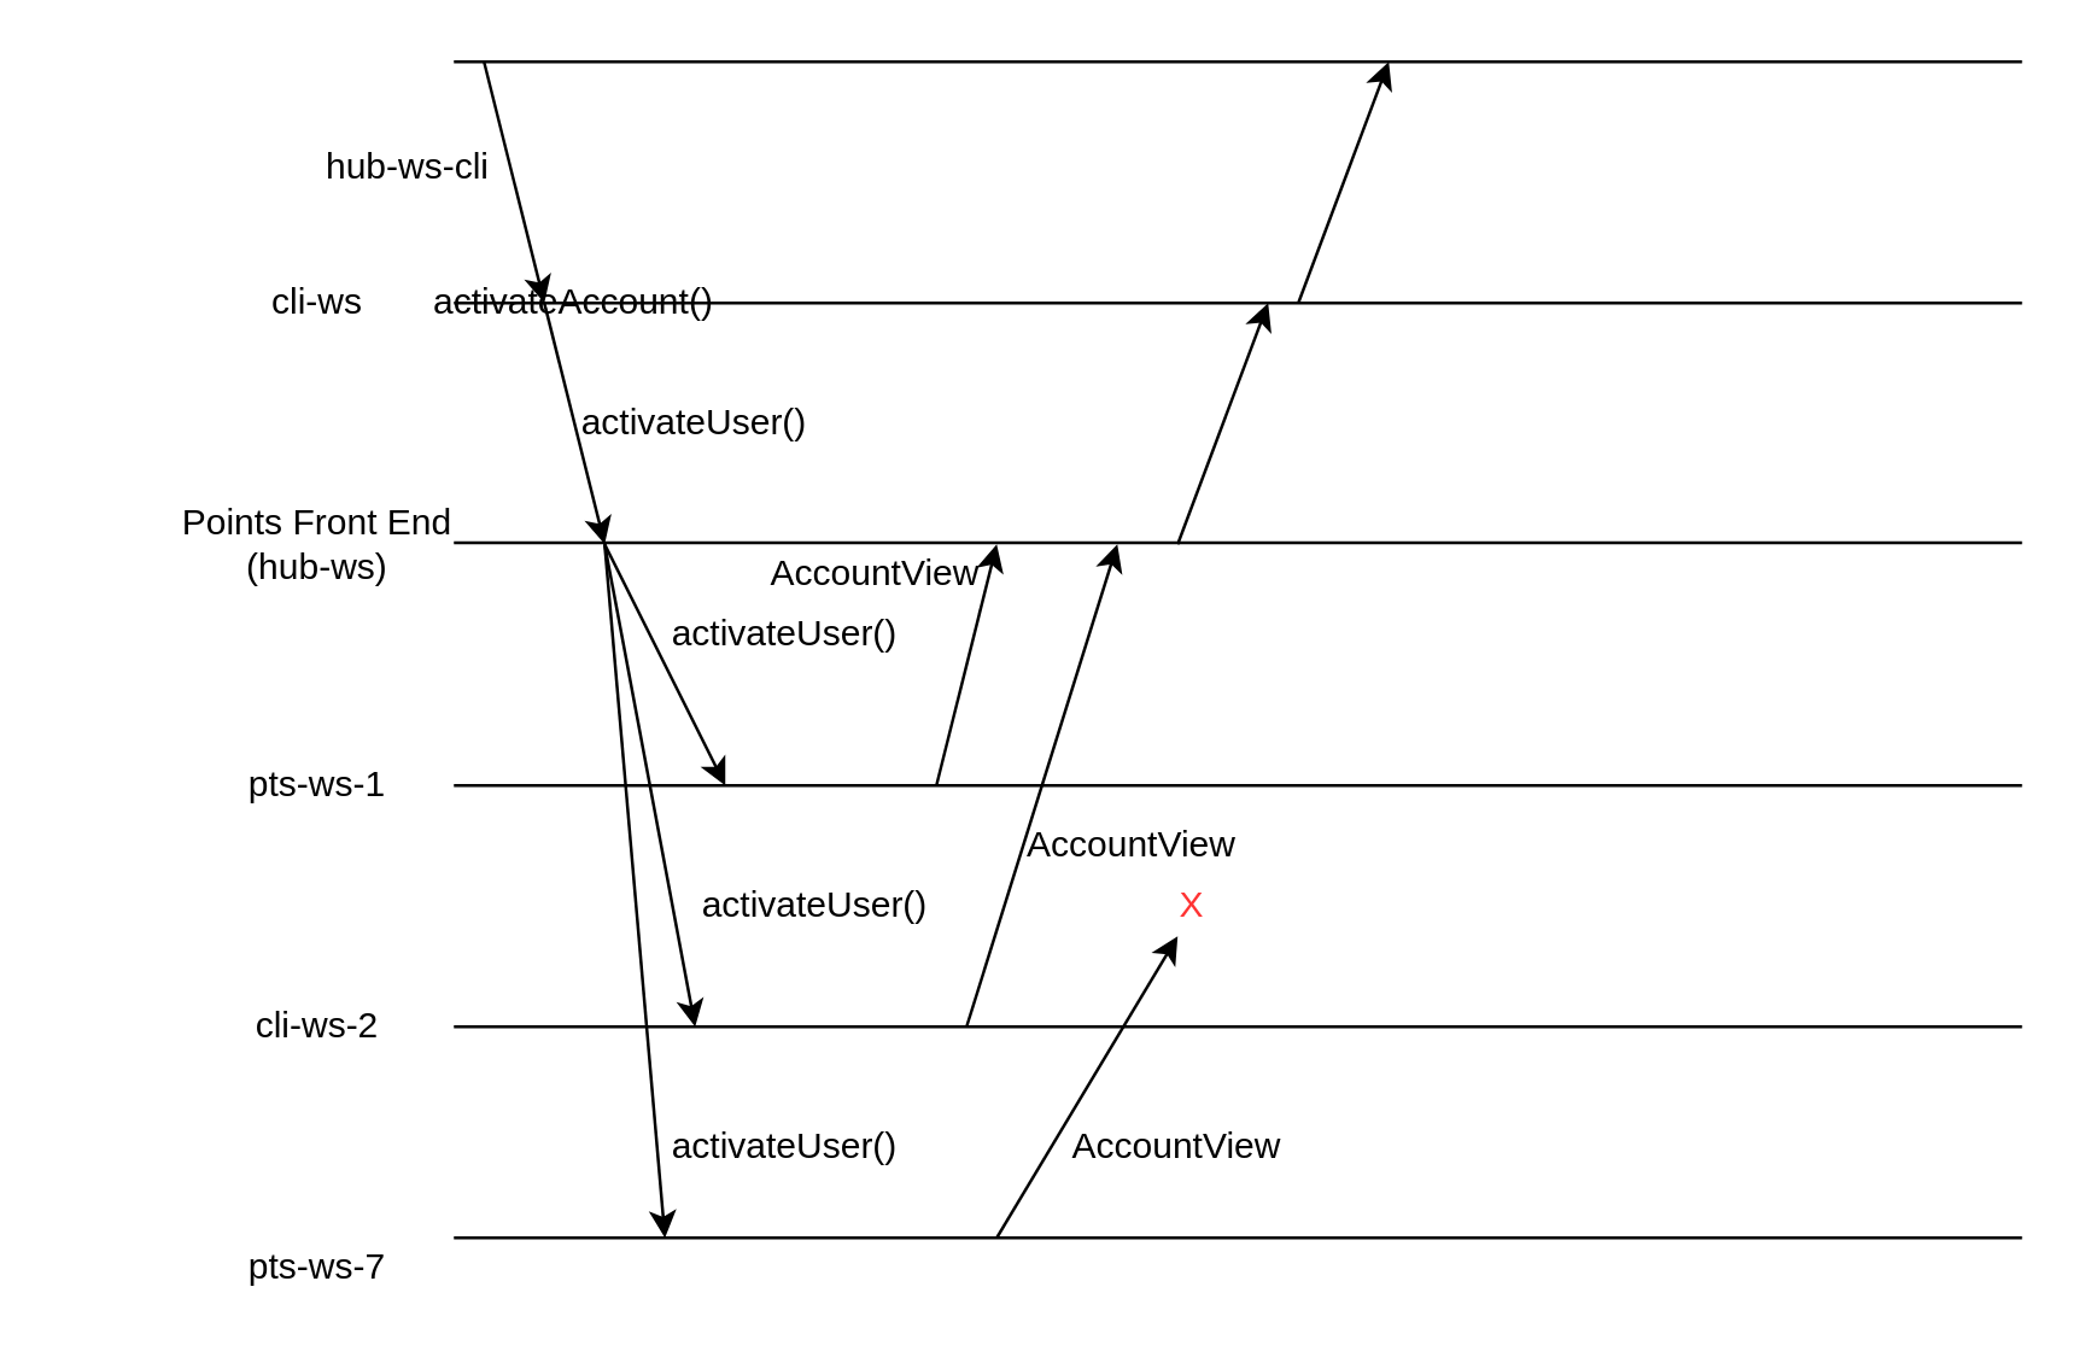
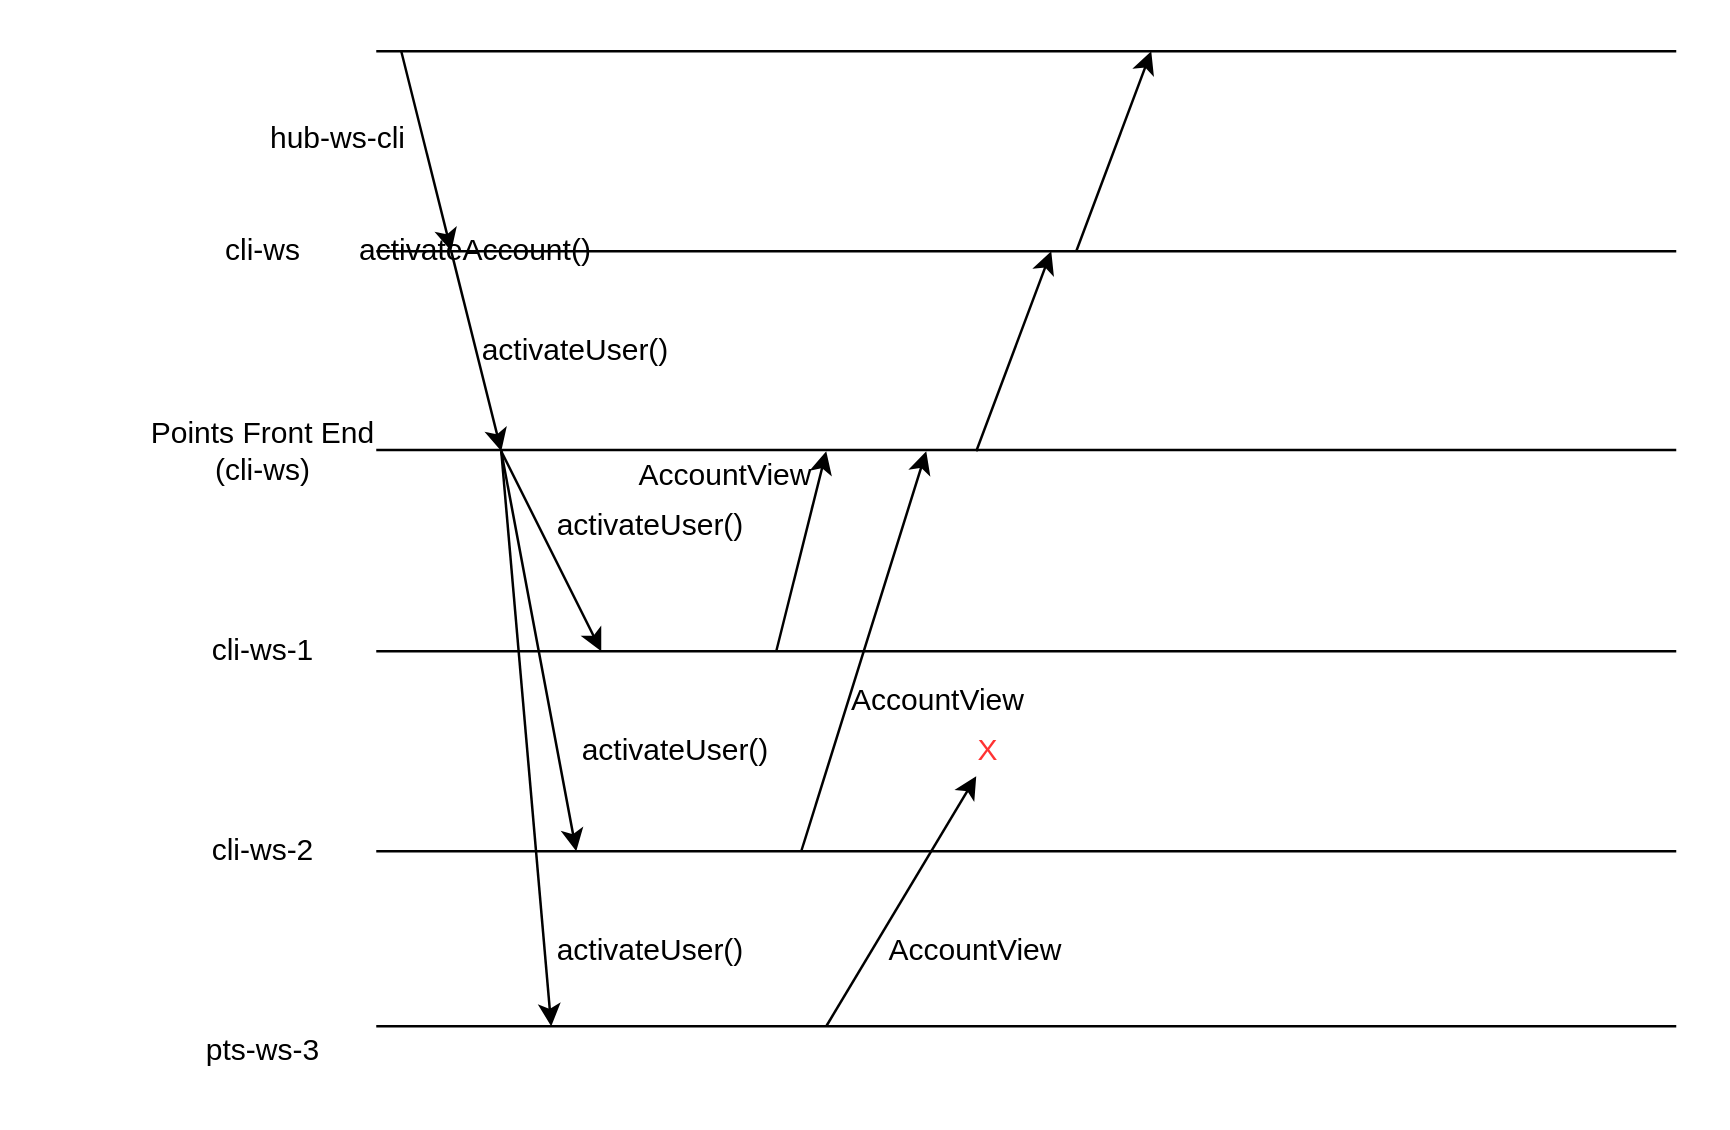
  <mxCell id="0" />
  <mxCell id="1" parent="0" />
  <mxCell id="2" value="" style="endArrow=none;html=1;" edge="1" parent="1"><mxGeometry width="50" height="50" relative="1" as="geometry"><mxPoint x="150" y="20" as="sourcePoint" /><mxPoint x="670" y="20" as="targetPoint" /></mxGeometry></mxCell>
  <mxCell id="3" value="" style="endArrow=none;html=1;" edge="1" parent="1"><mxGeometry width="50" height="50" relative="1" as="geometry"><mxPoint x="150" y="100" as="sourcePoint" /><mxPoint x="670" y="100" as="targetPoint" /></mxGeometry></mxCell>
  <mxCell id="4" value="" style="endArrow=none;html=1;" edge="1" parent="1"><mxGeometry width="50" height="50" relative="1" as="geometry"><mxPoint x="150" y="179.5" as="sourcePoint" /><mxPoint x="670" y="179.5" as="targetPoint" /></mxGeometry></mxCell>
  <mxCell id="5" value="" style="endArrow=none;html=1;" edge="1" parent="1"><mxGeometry width="50" height="50" relative="1" as="geometry"><mxPoint x="150" y="260" as="sourcePoint" /><mxPoint x="670" y="260" as="targetPoint" /></mxGeometry></mxCell>
  <mxCell id="6" value="" style="endArrow=none;html=1;" edge="1" parent="1"><mxGeometry width="50" height="50" relative="1" as="geometry"><mxPoint x="150" y="340" as="sourcePoint" /><mxPoint x="670" y="340" as="targetPoint" /></mxGeometry></mxCell>
  <mxCell id="7" value="activateAccount()" style="text;html=1;strokeColor=none;fillColor=none;align=center;verticalAlign=middle;whiteSpace=wrap;rounded=0;" vertex="1" parent="1"><mxGeometry x="170" y="90" width="40" height="20" as="geometry" /></mxCell>
  <mxCell id="8" value="&lt;div&gt;hub-ws-cli&lt;/div&gt;" style="text;html=1;strokeColor=none;fillColor=none;align=center;verticalAlign=middle;whiteSpace=wrap;rounded=0;" vertex="1" parent="1"><mxGeometry x="105" y="45" width="60" height="20" as="geometry" /></mxCell>
  <mxCell id="9" value="cli-ws" style="text;html=1;strokeColor=none;fillColor=none;align=center;verticalAlign=middle;whiteSpace=wrap;rounded=0;" vertex="1" parent="1"><mxGeometry x="75" y="90" width="60" height="20" as="geometry" /></mxCell>
- <mxCell id="10" value="&lt;div&gt;Points Front End &lt;br&gt;&lt;/div&gt;&lt;div&gt;(hub-ws)&lt;/div&gt;" style="text;html=1;strokeColor=none;fillColor=none;align=center;verticalAlign=middle;whiteSpace=wrap;rounded=0;" vertex="1" parent="1"><mxGeometry x="20" y="170" width="170" height="20" as="geometry" /></mxCell>
- <mxCell id="11" value="pts-ws-1" style="text;html=1;strokeColor=none;fillColor=none;align=center;verticalAlign=middle;whiteSpace=wrap;rounded=0;" vertex="1" parent="1"><mxGeometry x="60" y="250" width="90" height="20" as="geometry" /></mxCell>
+ <mxCell id="10" value="&lt;div&gt;Points Front End &lt;br&gt;&lt;/div&gt;&lt;div&gt;(cli-ws)&lt;/div&gt;" style="text;html=1;strokeColor=none;fillColor=none;align=center;verticalAlign=middle;whiteSpace=wrap;rounded=0;" vertex="1" parent="1"><mxGeometry x="20" y="170" width="170" height="20" as="geometry" /></mxCell>
+ <mxCell id="11" value="cli-ws-1" style="text;html=1;strokeColor=none;fillColor=none;align=center;verticalAlign=middle;whiteSpace=wrap;rounded=0;" vertex="1" parent="1"><mxGeometry x="60" y="250" width="90" height="20" as="geometry" /></mxCell>
  <mxCell id="12" value="" style="endArrow=classic;html=1;" edge="1" parent="1"><mxGeometry width="50" height="50" relative="1" as="geometry"><mxPoint x="160" y="20" as="sourcePoint" /><mxPoint x="180" y="100" as="targetPoint" /></mxGeometry></mxCell>
  <mxCell id="13" value="" style="endArrow=classic;html=1;" edge="1" parent="1"><mxGeometry width="50" height="50" relative="1" as="geometry"><mxPoint x="180" y="100" as="sourcePoint" /><mxPoint x="200" y="180" as="targetPoint" /></mxGeometry></mxCell>
  <mxCell id="14" value="activateUser()" style="text;html=1;strokeColor=none;fillColor=none;align=center;verticalAlign=middle;whiteSpace=wrap;rounded=0;" vertex="1" parent="1"><mxGeometry x="210" y="130" width="40" height="20" as="geometry" /></mxCell>
  <mxCell id="15" value="cli-ws-2" style="text;html=1;strokeColor=none;fillColor=none;align=center;verticalAlign=middle;whiteSpace=wrap;rounded=0;" vertex="1" parent="1"><mxGeometry x="60" y="330" width="90" height="20" as="geometry" /></mxCell>
- <mxCell id="16" value="pts-ws-7" style="text;html=1;strokeColor=none;fillColor=none;align=center;verticalAlign=middle;whiteSpace=wrap;rounded=0;" vertex="1" parent="1"><mxGeometry x="60" y="410" width="90" height="20" as="geometry" /></mxCell>
+ <mxCell id="16" value="pts-ws-3" style="text;html=1;strokeColor=none;fillColor=none;align=center;verticalAlign=middle;whiteSpace=wrap;rounded=0;" vertex="1" parent="1"><mxGeometry x="60" y="410" width="90" height="20" as="geometry" /></mxCell>
  <mxCell id="17" value="" style="endArrow=none;html=1;" edge="1" parent="1"><mxGeometry width="50" height="50" relative="1" as="geometry"><mxPoint x="150" y="410" as="sourcePoint" /><mxPoint x="670" y="410" as="targetPoint" /></mxGeometry></mxCell>
  <mxCell id="18" value="" style="endArrow=classic;html=1;" edge="1" parent="1"><mxGeometry width="50" height="50" relative="1" as="geometry"><mxPoint x="200" y="180" as="sourcePoint" /><mxPoint x="220" y="410" as="targetPoint" /></mxGeometry></mxCell>
  <mxCell id="19" value="" style="endArrow=classic;html=1;" edge="1" parent="1"><mxGeometry width="50" height="50" relative="1" as="geometry"><mxPoint x="200" y="180" as="sourcePoint" /><mxPoint x="230" y="340" as="targetPoint" /></mxGeometry></mxCell>
  <mxCell id="20" value="" style="endArrow=classic;html=1;" edge="1" parent="1"><mxGeometry width="50" height="50" relative="1" as="geometry"><mxPoint x="200" y="180" as="sourcePoint" /><mxPoint x="240" y="260" as="targetPoint" /></mxGeometry></mxCell>
  <mxCell id="21" value="activateUser()" style="text;html=1;strokeColor=none;fillColor=none;align=center;verticalAlign=middle;whiteSpace=wrap;rounded=0;" vertex="1" parent="1"><mxGeometry x="240" y="200" width="40" height="20" as="geometry" /></mxCell>
  <mxCell id="22" value="activateUser()" style="text;html=1;strokeColor=none;fillColor=none;align=center;verticalAlign=middle;whiteSpace=wrap;rounded=0;" vertex="1" parent="1"><mxGeometry x="250" y="290" width="40" height="20" as="geometry" /></mxCell>
  <mxCell id="23" value="activateUser()" style="text;html=1;strokeColor=none;fillColor=none;align=center;verticalAlign=middle;whiteSpace=wrap;rounded=0;" vertex="1" parent="1"><mxGeometry x="240" y="370" width="40" height="20" as="geometry" /></mxCell>
  <mxCell id="24" value="" style="endArrow=classic;html=1;" edge="1" parent="1"><mxGeometry width="50" height="50" relative="1" as="geometry"><mxPoint x="310" y="260" as="sourcePoint" /><mxPoint x="330" y="180" as="targetPoint" /></mxGeometry></mxCell>
  <mxCell id="25" value="" style="endArrow=classic;html=1;" edge="1" parent="1"><mxGeometry width="50" height="50" relative="1" as="geometry"><mxPoint x="320" y="340" as="sourcePoint" /><mxPoint x="370" y="180" as="targetPoint" /></mxGeometry></mxCell>
  <mxCell id="26" value="" style="endArrow=classic;html=1;" edge="1" parent="1"><mxGeometry width="50" height="50" relative="1" as="geometry"><mxPoint x="330" y="410" as="sourcePoint" /><mxPoint x="390" y="310" as="targetPoint" /></mxGeometry></mxCell>
  <mxCell id="27" value="X" style="text;html=1;strokeColor=none;fillColor=none;align=center;verticalAlign=middle;whiteSpace=wrap;rounded=0;fontColor=#FF3333;" vertex="1" parent="1"><mxGeometry x="375" y="290" width="40" height="20" as="geometry" /></mxCell>
  <mxCell id="28" value="AccountView" style="text;html=1;strokeColor=none;fillColor=none;align=center;verticalAlign=middle;whiteSpace=wrap;rounded=0;fontColor=#000000;" vertex="1" parent="1"><mxGeometry x="370" y="370" width="40" height="20" as="geometry" /></mxCell>
  <mxCell id="29" value="AccountView" style="text;html=1;strokeColor=none;fillColor=none;align=center;verticalAlign=middle;whiteSpace=wrap;rounded=0;fontColor=#000000;" vertex="1" parent="1"><mxGeometry x="355" y="270" width="40" height="20" as="geometry" /></mxCell>
  <mxCell id="30" value="AccountView" style="text;html=1;strokeColor=none;fillColor=none;align=center;verticalAlign=middle;whiteSpace=wrap;rounded=0;fontColor=#000000;" vertex="1" parent="1"><mxGeometry x="270" y="180" width="40" height="20" as="geometry" /></mxCell>
  <mxCell id="31" value="" style="endArrow=classic;html=1;fontColor=#000000;" edge="1" parent="1"><mxGeometry width="50" height="50" relative="1" as="geometry"><mxPoint x="390" y="180" as="sourcePoint" /><mxPoint x="420" y="100" as="targetPoint" /></mxGeometry></mxCell>
  <mxCell id="32" value="" style="endArrow=classic;html=1;fontColor=#000000;" edge="1" parent="1"><mxGeometry width="50" height="50" relative="1" as="geometry"><mxPoint x="430" y="100" as="sourcePoint" /><mxPoint x="460" y="20" as="targetPoint" /></mxGeometry></mxCell>
